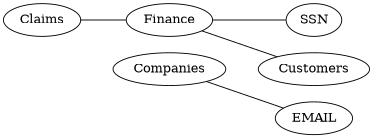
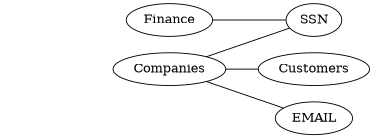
  graph {
    rankdir=LR
-   Claims
    Finance
    Customers
    SSN
    Companies
    EMAIL
-   Claims -- Finance
-   Finance -- Customers
+   Companies -- Customers
    Finance -- SSN
+   Companies -- SSN
    Companies -- EMAIL
  }
